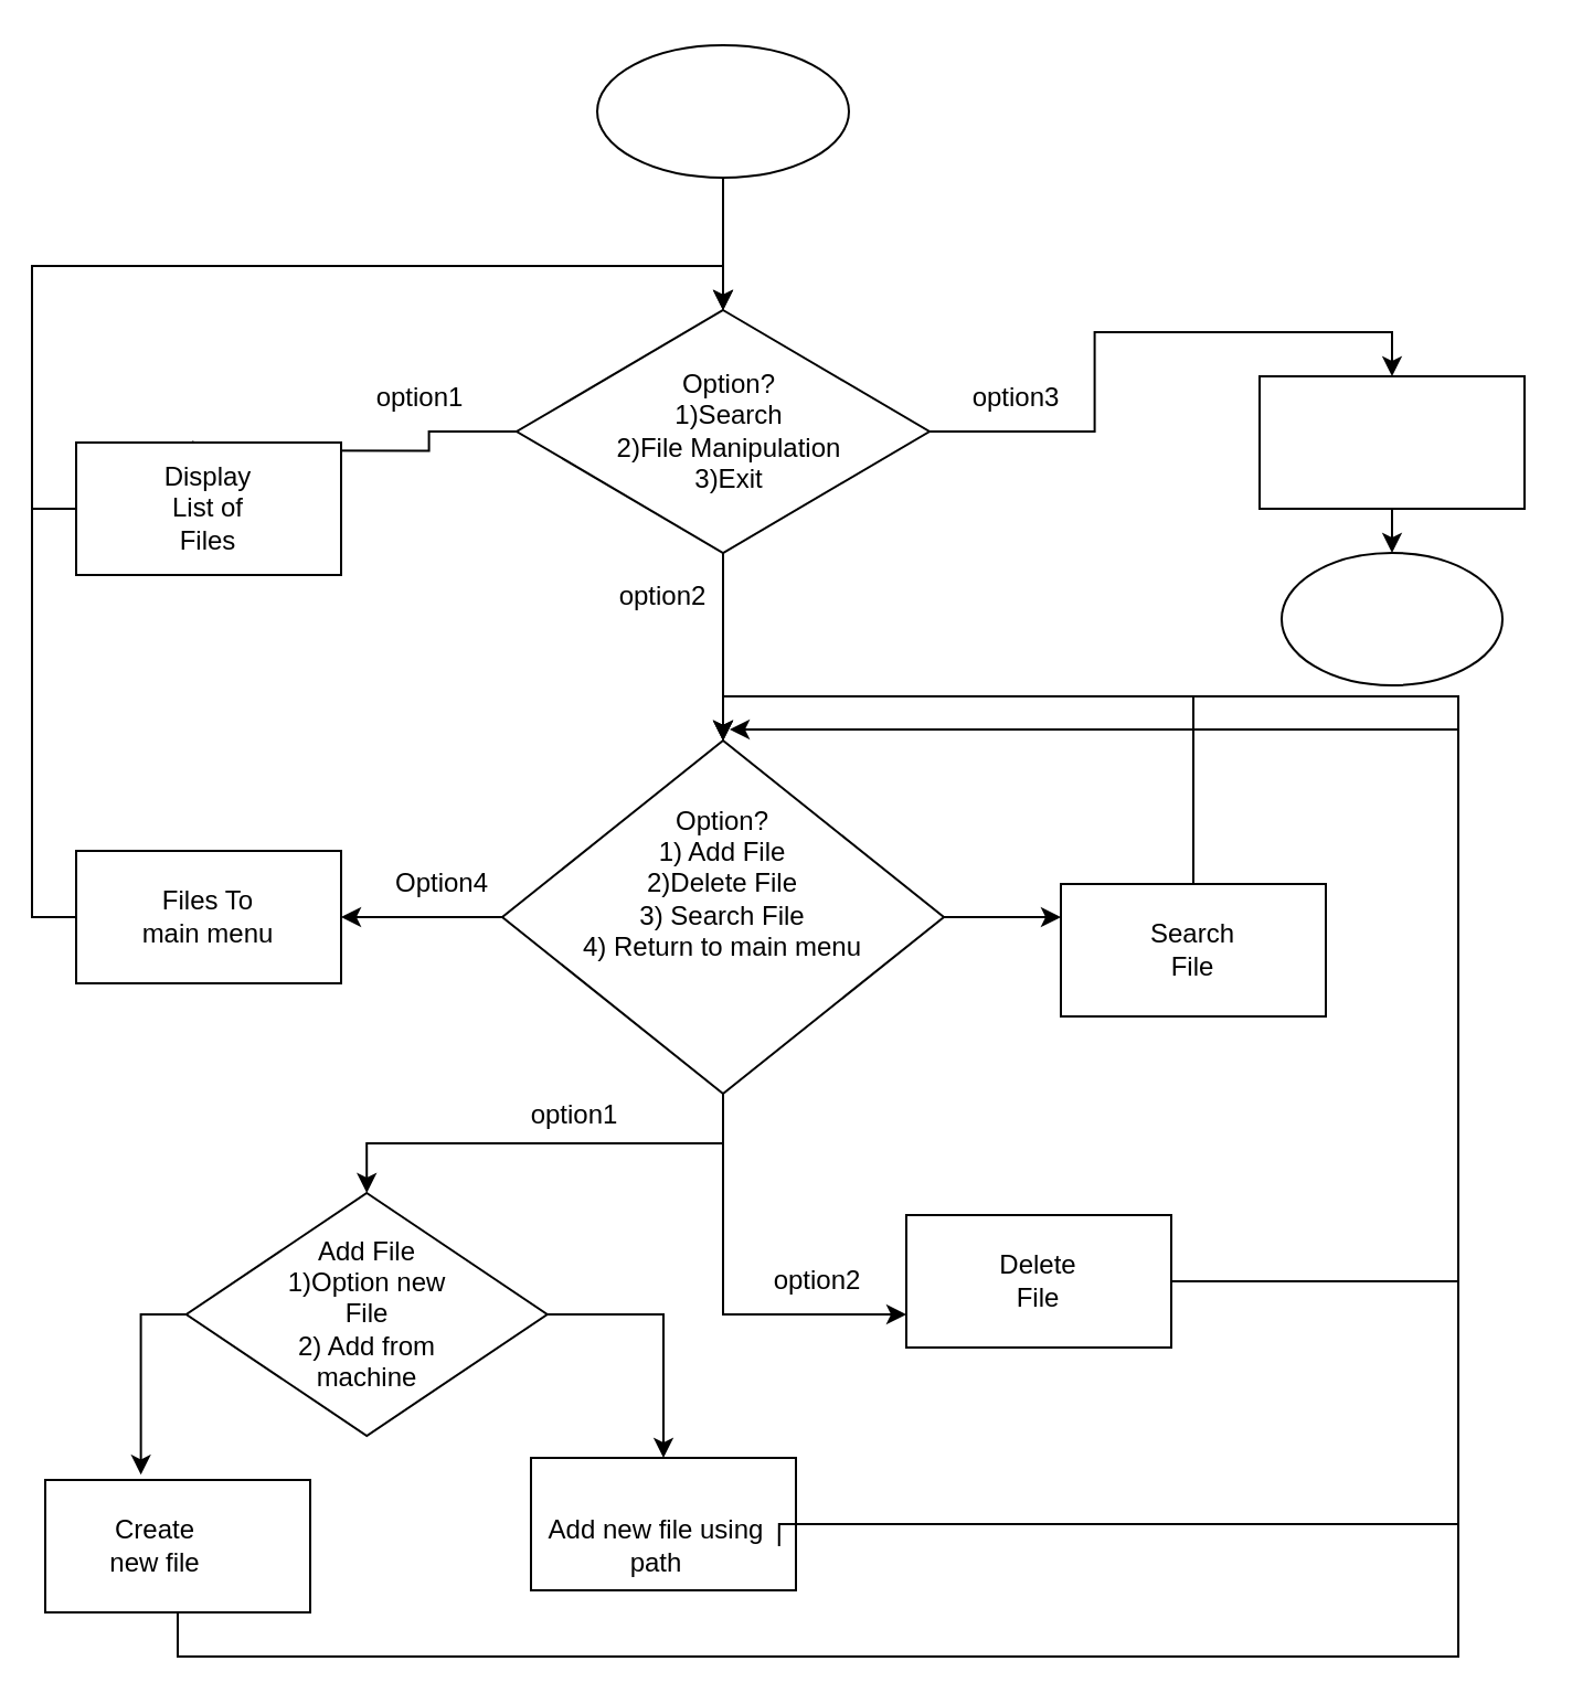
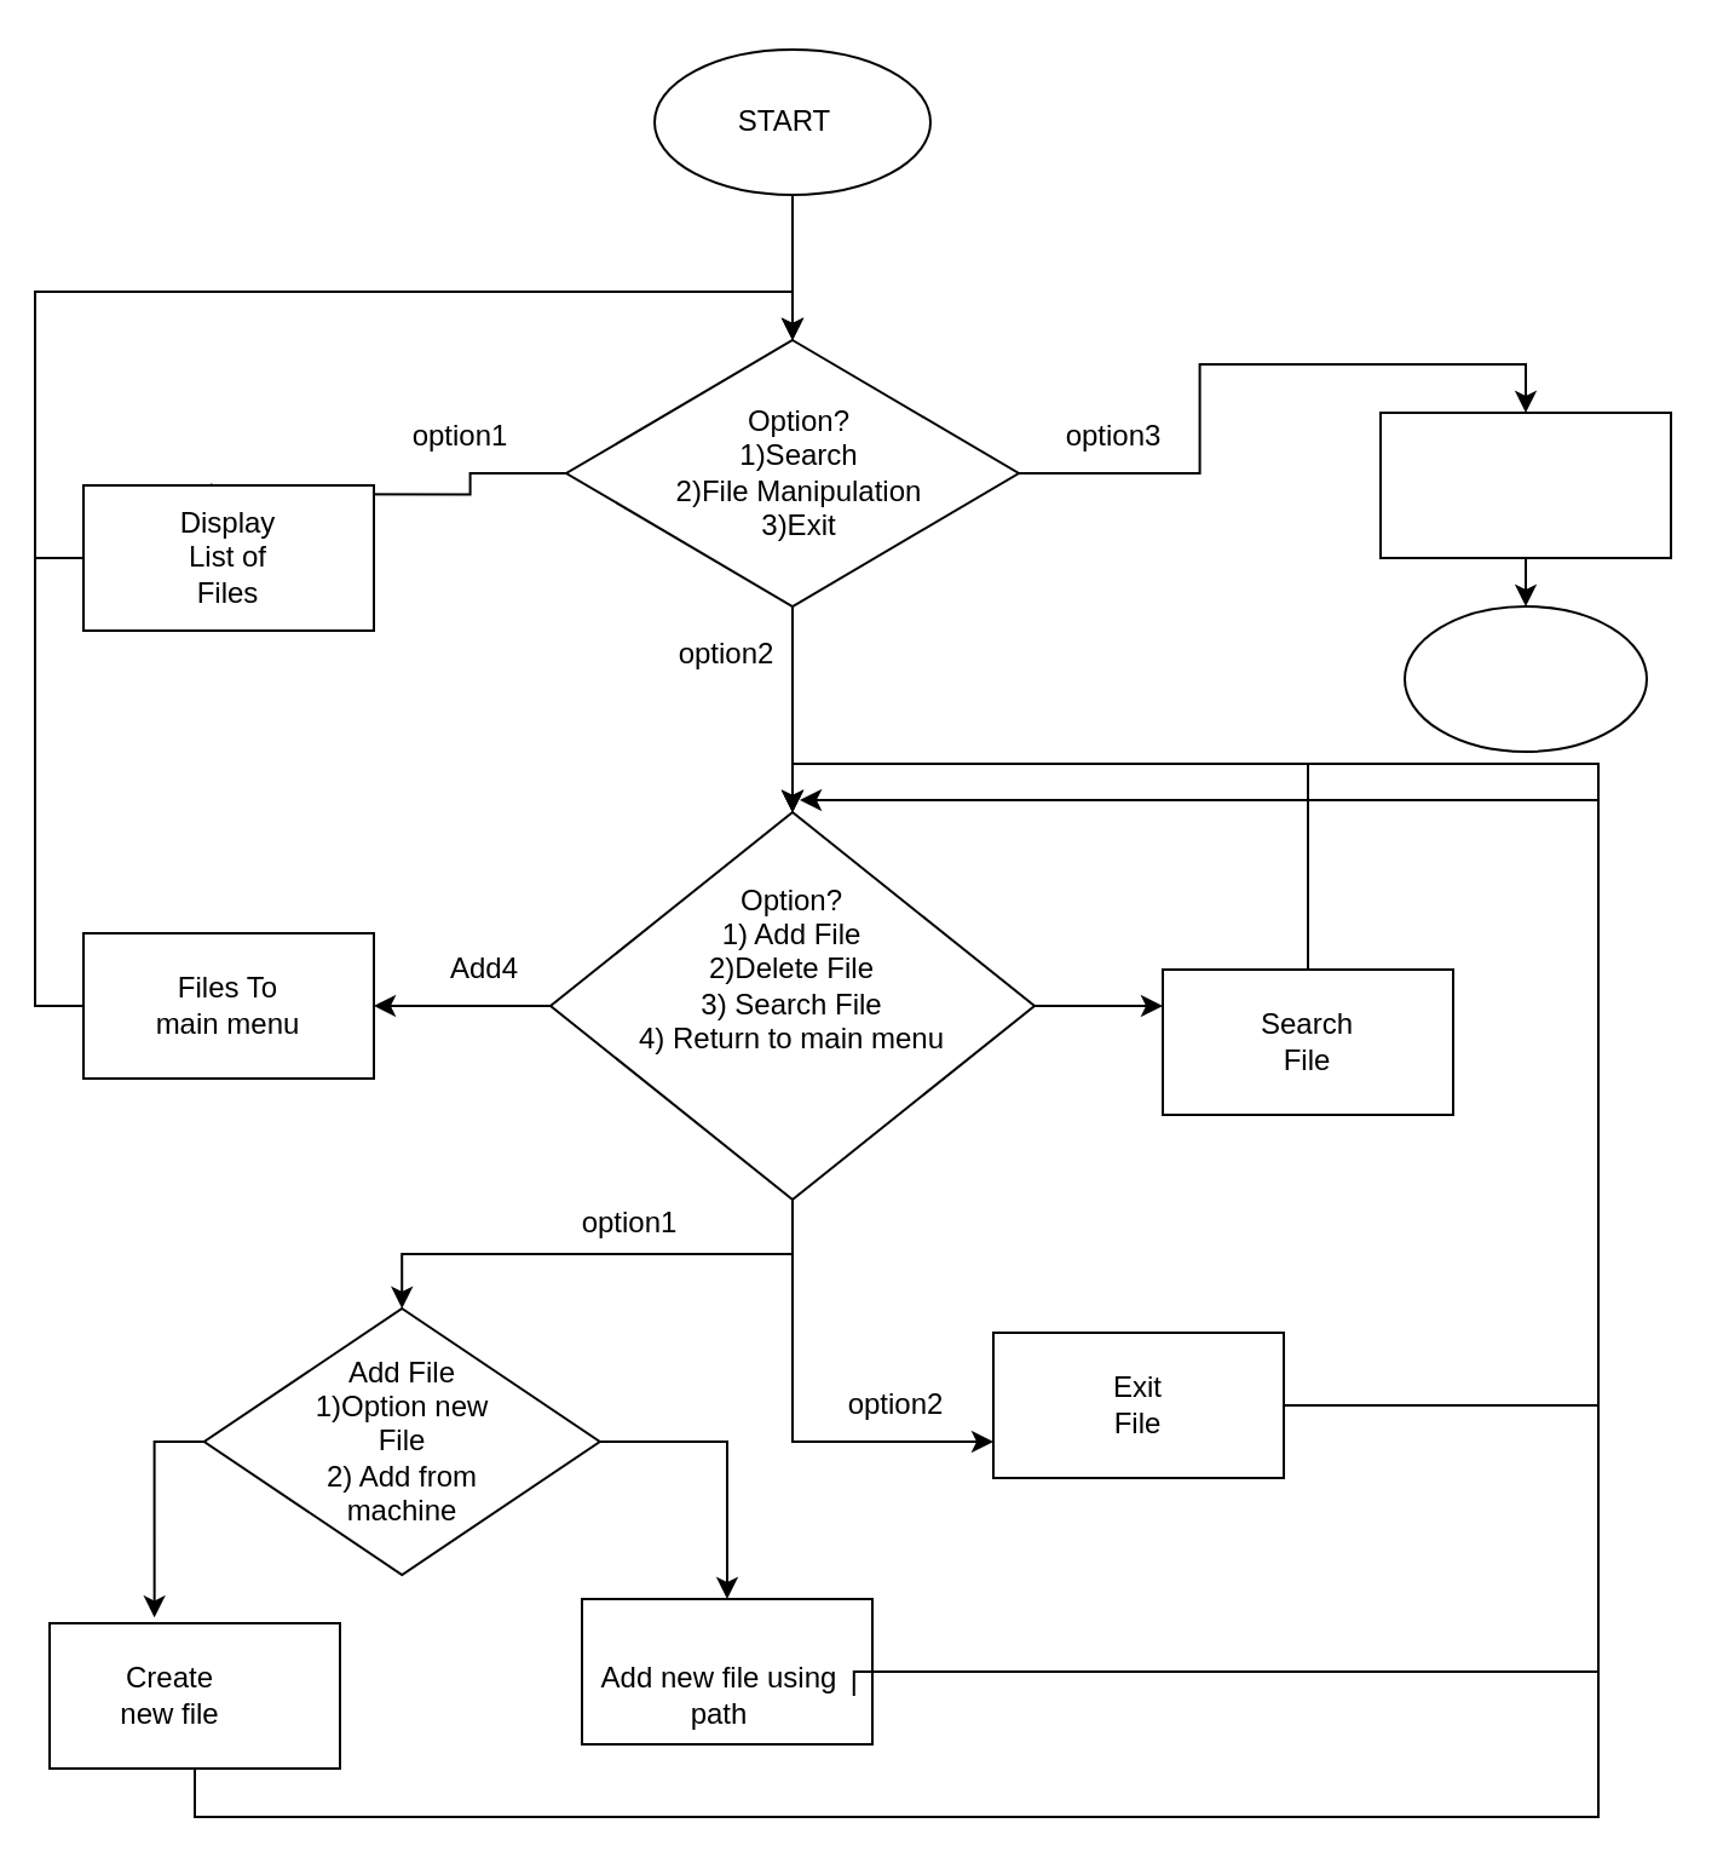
  <mxCell id="0" />
  <mxCell id="1" parent="0" />
  <mxCell id="2" style="edgeStyle=orthogonalEdgeStyle;rounded=0;orthogonalLoop=1;jettySize=auto;html=1;exitX=0.5;exitY=1;exitDx=0;exitDy=0;" edge="1" parent="1" source="3" target="8"><mxGeometry relative="1" as="geometry" /></mxCell>
  <mxCell id="3" value="" style="ellipse;whiteSpace=wrap;html=1;" vertex="1" parent="1"><mxGeometry x="270" y="20" width="114" height="60" as="geometry" /></mxCell>
+ <mxCell id="4" value="START" style="text;html=1;strokeColor=none;fillColor=none;align=center;verticalAlign=middle;whiteSpace=wrap;rounded=0;" vertex="1" parent="1"><mxGeometry x="304" y="40" width="40" height="20" as="geometry" /></mxCell>
  <mxCell id="5" style="edgeStyle=orthogonalEdgeStyle;rounded=0;orthogonalLoop=1;jettySize=auto;html=1;exitX=0;exitY=0.5;exitDx=0;exitDy=0;entryX=0.367;entryY=0.061;entryDx=0;entryDy=0;entryPerimeter=0;" edge="1" parent="1" source="8" target="10"><mxGeometry relative="1" as="geometry" /></mxCell>
  <mxCell id="6" style="edgeStyle=orthogonalEdgeStyle;rounded=0;orthogonalLoop=1;jettySize=auto;html=1;exitX=1;exitY=0.5;exitDx=0;exitDy=0;entryX=0.5;entryY=0;entryDx=0;entryDy=0;" edge="1" parent="1" source="8" target="12"><mxGeometry relative="1" as="geometry" /></mxCell>
  <mxCell id="7" style="edgeStyle=orthogonalEdgeStyle;rounded=0;orthogonalLoop=1;jettySize=auto;html=1;exitX=0.5;exitY=1;exitDx=0;exitDy=0;entryX=0.5;entryY=0;entryDx=0;entryDy=0;" edge="1" parent="1" source="8" target="18"><mxGeometry relative="1" as="geometry" /></mxCell>
  <mxCell id="8" value="" style="rhombus;whiteSpace=wrap;html=1;" vertex="1" parent="1"><mxGeometry x="233.5" y="140" width="187" height="110" as="geometry" /></mxCell>
  <mxCell id="9" style="edgeStyle=orthogonalEdgeStyle;rounded=0;orthogonalLoop=1;jettySize=auto;html=1;exitX=0;exitY=0.5;exitDx=0;exitDy=0;entryX=0.5;entryY=0;entryDx=0;entryDy=0;" edge="1" parent="1" source="10" target="8"><mxGeometry relative="1" as="geometry" /></mxCell>
  <mxCell id="10" value="" style="rounded=0;whiteSpace=wrap;html=1;" vertex="1" parent="1"><mxGeometry x="34" y="200" width="120" height="60" as="geometry" /></mxCell>
  <mxCell id="11" style="edgeStyle=orthogonalEdgeStyle;rounded=0;orthogonalLoop=1;jettySize=auto;html=1;exitX=0.5;exitY=1;exitDx=0;exitDy=0;entryX=0.5;entryY=0;entryDx=0;entryDy=0;" edge="1" parent="1" source="12" target="23"><mxGeometry relative="1" as="geometry" /></mxCell>
  <mxCell id="12" value="" style="rounded=0;whiteSpace=wrap;html=1;" vertex="1" parent="1"><mxGeometry x="570" y="170" width="120" height="60" as="geometry" /></mxCell>
  <mxCell id="13" value="Option?&lt;br&gt;1)Search&lt;br&gt;2)File Manipulation&lt;br&gt;3)Exit" style="text;html=1;strokeColor=none;fillColor=none;align=center;verticalAlign=middle;whiteSpace=wrap;rounded=0;" vertex="1" parent="1"><mxGeometry x="270" y="150" width="120" height="90" as="geometry" /></mxCell>
  <mxCell id="14" style="edgeStyle=orthogonalEdgeStyle;rounded=0;orthogonalLoop=1;jettySize=auto;html=1;exitX=0;exitY=0.5;exitDx=0;exitDy=0;entryX=1;entryY=0.5;entryDx=0;entryDy=0;" edge="1" parent="1" source="18" target="26"><mxGeometry relative="1" as="geometry" /></mxCell>
  <mxCell id="15" style="edgeStyle=orthogonalEdgeStyle;rounded=0;orthogonalLoop=1;jettySize=auto;html=1;exitX=0.5;exitY=1;exitDx=0;exitDy=0;entryX=0;entryY=0.75;entryDx=0;entryDy=0;" edge="1" parent="1" source="18" target="28"><mxGeometry relative="1" as="geometry" /></mxCell>
  <mxCell id="16" style="edgeStyle=orthogonalEdgeStyle;rounded=0;orthogonalLoop=1;jettySize=auto;html=1;exitX=1;exitY=0.5;exitDx=0;exitDy=0;entryX=0;entryY=0.25;entryDx=0;entryDy=0;" edge="1" parent="1" source="18" target="30"><mxGeometry relative="1" as="geometry" /></mxCell>
  <mxCell id="17" style="edgeStyle=orthogonalEdgeStyle;rounded=0;orthogonalLoop=1;jettySize=auto;html=1;exitX=0.5;exitY=1;exitDx=0;exitDy=0;entryX=0.5;entryY=0;entryDx=0;entryDy=0;" edge="1" parent="1" source="18" target="39"><mxGeometry relative="1" as="geometry"><mxPoint x="233.5" y="565" as="targetPoint" /></mxGeometry></mxCell>
  <mxCell id="18" value="" style="rhombus;whiteSpace=wrap;html=1;" vertex="1" parent="1"><mxGeometry x="227" y="335" width="200" height="160" as="geometry" /></mxCell>
  <mxCell id="19" value="option1" style="text;html=1;strokeColor=none;fillColor=none;align=center;verticalAlign=middle;whiteSpace=wrap;rounded=0;" vertex="1" parent="1"><mxGeometry x="170" y="170" width="40" height="20" as="geometry" /></mxCell>
  <mxCell id="20" value="option2" style="text;html=1;strokeColor=none;fillColor=none;align=center;verticalAlign=middle;whiteSpace=wrap;rounded=0;" vertex="1" parent="1"><mxGeometry x="280" y="260" width="40" height="20" as="geometry" /></mxCell>
  <mxCell id="21" value="Display List of Files" style="text;html=1;strokeColor=none;fillColor=none;align=center;verticalAlign=middle;whiteSpace=wrap;rounded=0;" vertex="1" parent="1"><mxGeometry x="73.5" y="220" width="40" height="20" as="geometry" /></mxCell>
  <mxCell id="22" value="option3" style="text;html=1;strokeColor=none;fillColor=none;align=center;verticalAlign=middle;whiteSpace=wrap;rounded=0;" vertex="1" parent="1"><mxGeometry x="440" y="170" width="40" height="20" as="geometry" /></mxCell>
  <mxCell id="23" value="" style="ellipse;whiteSpace=wrap;html=1;" vertex="1" parent="1"><mxGeometry x="580" y="250" width="100" height="60" as="geometry" /></mxCell>
  <mxCell id="24" value="Option?&lt;br&gt;1) Add File&lt;br&gt;2)Delete File&lt;br&gt;3) Search File&lt;br&gt;4) Return to main menu" style="text;html=1;strokeColor=none;fillColor=none;align=center;verticalAlign=middle;whiteSpace=wrap;rounded=0;" vertex="1" parent="1"><mxGeometry x="262" y="390" width="130" height="20" as="geometry" /></mxCell>
  <mxCell id="25" style="edgeStyle=orthogonalEdgeStyle;rounded=0;orthogonalLoop=1;jettySize=auto;html=1;exitX=0;exitY=0.5;exitDx=0;exitDy=0;entryX=0.5;entryY=0;entryDx=0;entryDy=0;" edge="1" parent="1" source="26" target="8"><mxGeometry relative="1" as="geometry" /></mxCell>
  <mxCell id="26" value="" style="rounded=0;whiteSpace=wrap;html=1;" vertex="1" parent="1"><mxGeometry x="34" y="385" width="120" height="60" as="geometry" /></mxCell>
  <mxCell id="27" style="edgeStyle=orthogonalEdgeStyle;rounded=0;orthogonalLoop=1;jettySize=auto;html=1;exitX=1;exitY=0.5;exitDx=0;exitDy=0;entryX=0.5;entryY=0;entryDx=0;entryDy=0;" edge="1" parent="1" source="28" target="18"><mxGeometry relative="1" as="geometry"><Array as="points"><mxPoint x="660" y="580" /><mxPoint x="660" y="315" /><mxPoint x="327" y="315" /></Array></mxGeometry></mxCell>
  <mxCell id="28" value="" style="rounded=0;whiteSpace=wrap;html=1;" vertex="1" parent="1"><mxGeometry x="410" y="550" width="120" height="60" as="geometry" /></mxCell>
  <mxCell id="29" style="edgeStyle=orthogonalEdgeStyle;rounded=0;orthogonalLoop=1;jettySize=auto;html=1;exitX=0.5;exitY=0;exitDx=0;exitDy=0;entryX=0.5;entryY=0;entryDx=0;entryDy=0;" edge="1" parent="1" source="30" target="18"><mxGeometry relative="1" as="geometry" /></mxCell>
  <mxCell id="30" value="" style="rounded=0;whiteSpace=wrap;html=1;" vertex="1" parent="1"><mxGeometry x="480" y="400" width="120" height="60" as="geometry" /></mxCell>
- <mxCell id="31" value="Delete File" style="text;html=1;strokeColor=none;fillColor=none;align=center;verticalAlign=middle;whiteSpace=wrap;rounded=0;" vertex="1" parent="1"><mxGeometry x="450" y="570" width="40" height="20" as="geometry" /></mxCell>
+ <mxCell id="31" value="Exit File" style="text;html=1;strokeColor=none;fillColor=none;align=center;verticalAlign=middle;whiteSpace=wrap;rounded=0;" vertex="1" parent="1"><mxGeometry x="450" y="570" width="40" height="20" as="geometry" /></mxCell>
  <mxCell id="32" value="Files To main menu" style="text;html=1;strokeColor=none;fillColor=none;align=center;verticalAlign=middle;whiteSpace=wrap;rounded=0;" vertex="1" parent="1"><mxGeometry x="62.25" y="405" width="63.5" height="20" as="geometry" /></mxCell>
- <mxCell id="33" value="Option4" style="text;html=1;strokeColor=none;fillColor=none;align=center;verticalAlign=middle;whiteSpace=wrap;rounded=0;" vertex="1" parent="1"><mxGeometry x="180" y="390" width="40" height="20" as="geometry" /></mxCell>
+ <mxCell id="33" value="Add4" style="text;html=1;strokeColor=none;fillColor=none;align=center;verticalAlign=middle;whiteSpace=wrap;rounded=0;" vertex="1" parent="1"><mxGeometry x="180" y="390" width="40" height="20" as="geometry" /></mxCell>
  <mxCell id="34" value="Search File" style="text;html=1;strokeColor=none;fillColor=none;align=center;verticalAlign=middle;whiteSpace=wrap;rounded=0;" vertex="1" parent="1"><mxGeometry x="520" y="420" width="40" height="20" as="geometry" /></mxCell>
  <mxCell id="35" value="option2" style="text;html=1;strokeColor=none;fillColor=none;align=center;verticalAlign=middle;whiteSpace=wrap;rounded=0;" vertex="1" parent="1"><mxGeometry x="350" y="570" width="40" height="20" as="geometry" /></mxCell>
  <mxCell id="36" value="option1" style="text;html=1;strokeColor=none;fillColor=none;align=center;verticalAlign=middle;whiteSpace=wrap;rounded=0;" vertex="1" parent="1"><mxGeometry x="240" y="495" width="40" height="20" as="geometry" /></mxCell>
  <mxCell id="37" style="edgeStyle=orthogonalEdgeStyle;rounded=0;orthogonalLoop=1;jettySize=auto;html=1;exitX=0;exitY=0.5;exitDx=0;exitDy=0;entryX=0.361;entryY=-0.039;entryDx=0;entryDy=0;entryPerimeter=0;" edge="1" parent="1" source="39" target="42"><mxGeometry relative="1" as="geometry" /></mxCell>
  <mxCell id="38" style="edgeStyle=orthogonalEdgeStyle;rounded=0;orthogonalLoop=1;jettySize=auto;html=1;exitX=1;exitY=0.5;exitDx=0;exitDy=0;entryX=0.5;entryY=0;entryDx=0;entryDy=0;" edge="1" parent="1" source="39" target="43"><mxGeometry relative="1" as="geometry" /></mxCell>
  <mxCell id="39" value="" style="rhombus;whiteSpace=wrap;html=1;" vertex="1" parent="1"><mxGeometry x="83.88" y="540" width="163.5" height="110" as="geometry" /></mxCell>
  <mxCell id="40" value="Add File&lt;br&gt;1)Option new File&lt;br&gt;2) Add from machine" style="text;html=1;strokeColor=none;fillColor=none;align=center;verticalAlign=middle;whiteSpace=wrap;rounded=0;" vertex="1" parent="1"><mxGeometry x="125.63" y="585" width="80" height="20" as="geometry" /></mxCell>
  <mxCell id="41" style="edgeStyle=orthogonalEdgeStyle;rounded=0;orthogonalLoop=1;jettySize=auto;html=1;exitX=0.5;exitY=1;exitDx=0;exitDy=0;" edge="1" parent="1" source="42"><mxGeometry relative="1" as="geometry"><mxPoint x="330" y="330" as="targetPoint" /><Array as="points"><mxPoint x="80" y="750" /><mxPoint x="660" y="750" /><mxPoint x="660" y="330" /></Array></mxGeometry></mxCell>
  <mxCell id="42" value="" style="rounded=0;whiteSpace=wrap;html=1;" vertex="1" parent="1"><mxGeometry x="20" y="670" width="120" height="60" as="geometry" /></mxCell>
  <mxCell id="43" value="" style="rounded=0;whiteSpace=wrap;html=1;" vertex="1" parent="1"><mxGeometry x="240" y="660" width="120" height="60" as="geometry" /></mxCell>
  <mxCell id="44" value="Create new file" style="text;html=1;strokeColor=none;fillColor=none;align=center;verticalAlign=middle;whiteSpace=wrap;rounded=0;" vertex="1" parent="1"><mxGeometry x="40" y="690" width="60" height="20" as="geometry" /></mxCell>
  <mxCell id="45" style="edgeStyle=orthogonalEdgeStyle;rounded=0;orthogonalLoop=1;jettySize=auto;html=1;exitX=1;exitY=0.5;exitDx=0;exitDy=0;entryX=0.5;entryY=0;entryDx=0;entryDy=0;" edge="1" parent="1" source="46" target="18"><mxGeometry relative="1" as="geometry"><Array as="points"><mxPoint x="660" y="690" /><mxPoint x="660" y="315" /><mxPoint x="327" y="315" /></Array></mxGeometry></mxCell>
  <mxCell id="46" value="Add new file using path" style="text;html=1;strokeColor=none;fillColor=none;align=center;verticalAlign=middle;whiteSpace=wrap;rounded=0;" vertex="1" parent="1"><mxGeometry x="242.38" y="690" width="110" height="20" as="geometry" /></mxCell>
